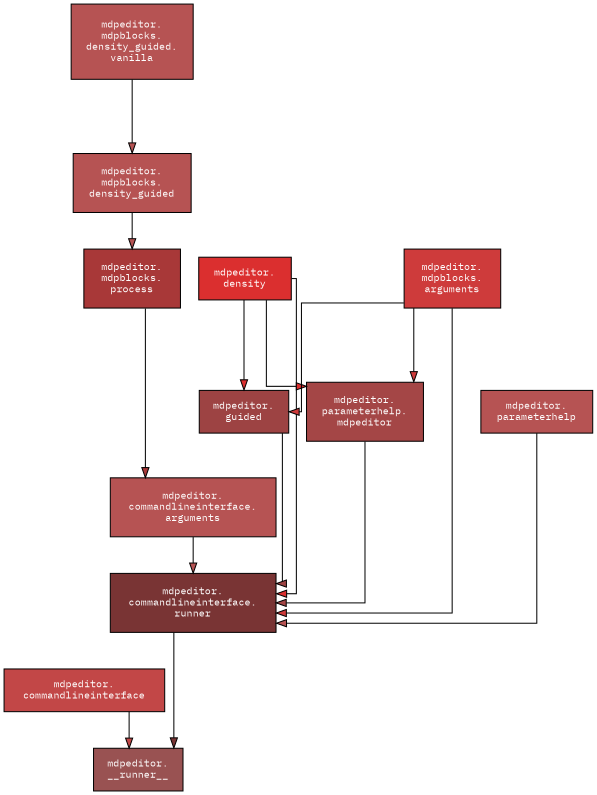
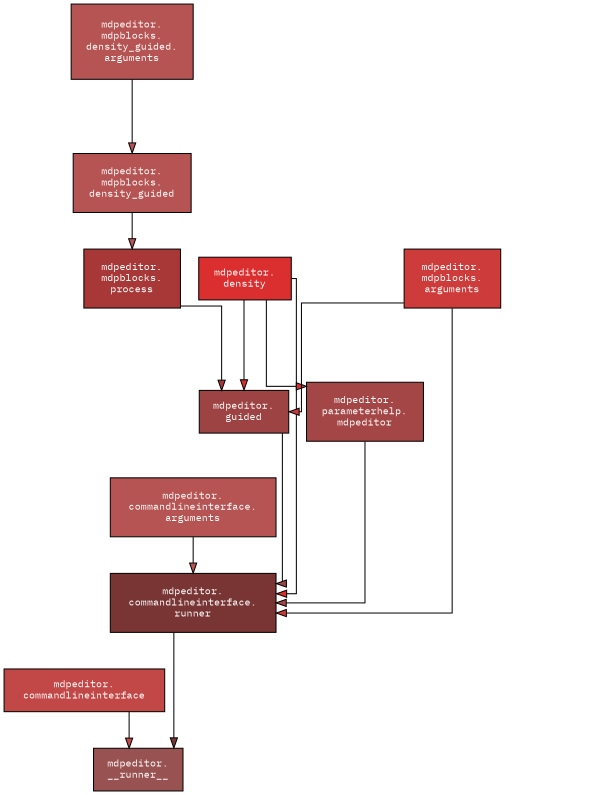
  digraph {
    concentrate=true
    fontname="IBM Plex Mono"
    rankdir=TB
    splines=ortho
    node [fillcolor="#b65353" fontcolor="#ffffff" fontname="IBM Plex Mono" fontsize=10 shape=box style=filled]
    edge [fillcolor="#b65353" fontname="IBM Plex Mono" minlen=2]
    n1 [fillcolor="#995252" height=0.58926 label="mdpeditor\.\n__runner__" width=1.2178]
    n2 [fillcolor="#c24747" height=0.58926 label="mdpeditor\.\ncommandlineinterface" width=2.1999]
    n3 [height=0.80532 label="mdpeditor\.\ncommandlineinterface\.\narguments" width=2.2588]
    n4 [fillcolor="#793434" height=0.80532 label="mdpeditor\.\ncommandlineinterface\.\nrunner" width=2.2588]
    n5 [fillcolor="#9d4343" height=0.58926 label="mdpeditor\.\nguided" width=1.2178]
    n6 [fillcolor="#db2f2f" height=0.58926 label="mdpeditor\.\ndensity" width=1.2571]
    n7 [fillcolor="#a44646" height=0.80532 label="mdpeditor\.\nparameterhelp\.\nmdpeditor" width=1.591]
    n8 [height=0.80532 label="mdpeditor\.\nmdpblocks\.\ndensity_guided" width=1.6106]
    n9 [fillcolor="#a83838" height=0.80532 label="mdpeditor\.\nmdpblocks\.\nprocess" width=1.316]
-   n10 [height=1.0214 label="mdpeditor\.\nmdpblocks\.\ndensity_guided\.\nvanilla" width=1.6696]
+   n10 [height=1.0214 label="mdpeditor\.\nmdpblocks\.\ndensity_guided\.\narguments" width=1.6696]
    n11 [fillcolor="#ce3b3b" height=0.80532 label="mdpeditor\.\nmdpblocks\.\narguments" width=1.316]
-   n12 [height=0.58926 label="mdpeditor\.\nparameterhelp" width=1.5321]
    n2 -> n1 [fillcolor="#c24747" minlen=""]
    n3 -> n4 [weight=2 minlen=""]
    n4 -> n1 [fillcolor="#793434"]
    n5 -> n4 [fillcolor="#9d4343"]
    n6 -> n4 [fillcolor="#db2f2f"]
    n6 -> n5 [fillcolor="#db2f2f" minlen=""]
    n6 -> n7 [fillcolor="#db2f2f"]
    n7 -> n4 [fillcolor="#a44646"]
    n8 -> n9 [weight=2 minlen=""]
-   n9 -> n3 [fillcolor="#a83838"]
+   n9 -> n5 [fillcolor="#a83838"]
    n10 -> n8 [weight=2]
    n11 -> n4 [fillcolor="#ce3b3b"]
    n11 -> n5 [fillcolor="#ce3b3b"]
-   n11 -> n7 [fillcolor="#ce3b3b"]
-   n12 -> n4
  }
